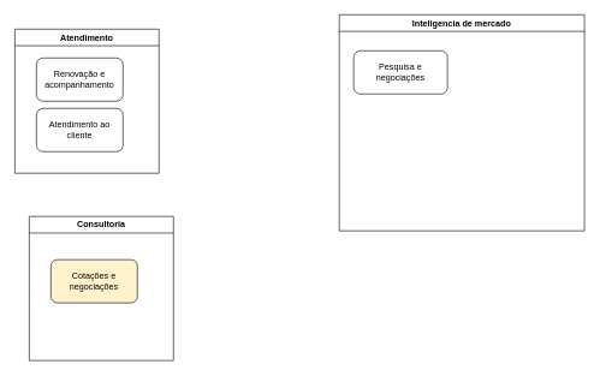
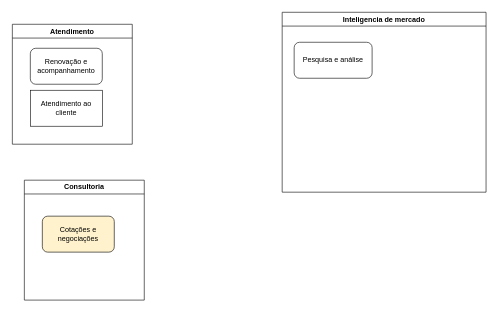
  <mxCell id="0" />
  <mxCell id="1" parent="0" />
  <mxCell id="2" value="Atendimento" style="swimlane;whiteSpace=wrap;html=1;" vertex="1" parent="1"><mxGeometry x="20" y="40" width="200" height="200" as="geometry" /></mxCell>
  <mxCell id="3" value="Renovação e acompanhamento" style="rounded=1;whiteSpace=wrap;html=1;" vertex="1" parent="2"><mxGeometry x="30" y="40" width="120" height="60" as="geometry" /></mxCell>
- <mxCell id="4" value="Atendimento ao cliente" style="rounded=1;whiteSpace=wrap;html=1;" vertex="1" parent="2"><mxGeometry x="30" y="110" width="120" height="60" as="geometry" /></mxCell>
+ <mxCell id="4" value="Atendimento ao cliente" style="whiteSpace=wrap;html=1;rounded=0;" vertex="1" parent="2"><mxGeometry x="30" y="110" width="120" height="60" as="geometry" /></mxCell>
  <mxCell id="5" value="Inteligencia de mercado" style="swimlane;whiteSpace=wrap;html=1;" vertex="1" parent="1"><mxGeometry x="470" y="20" width="340" height="300" as="geometry" /></mxCell>
- <mxCell id="6" value="Pesquisa e negociações" style="rounded=1;whiteSpace=wrap;html=1;" vertex="1" parent="5"><mxGeometry x="20" y="50" width="130" height="60" as="geometry" /></mxCell>
+ <mxCell id="6" value="Pesquisa e análise" style="rounded=1;whiteSpace=wrap;html=1;" vertex="1" parent="5"><mxGeometry x="20" y="50" width="130" height="60" as="geometry" /></mxCell>
  <mxCell id="7" value="Consultoria" style="swimlane;whiteSpace=wrap;html=1;" vertex="1" parent="1"><mxGeometry x="40" y="300" width="200" height="200" as="geometry" /></mxCell>
  <mxCell id="8" value="Cotações e negociações" style="rounded=1;whiteSpace=wrap;html=1;fillColor=#fff2cc;" vertex="1" parent="7"><mxGeometry x="30" y="60" width="120" height="60" as="geometry" /></mxCell>
